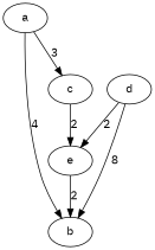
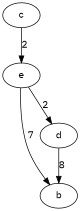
  digraph {
    fontname="IBM Plex Mono"
    node [fontname="IBM Plex Mono"]
    edge [fontname="IBM Plex Mono" weight=7]
-   n1 [label=a]
    n2 [label=b]
    n3 [label=c]
    n4 [label=e]
    n5 [label=d]
-   n1 -> n2 [label=4 weight=4]
-   n1 -> n3 [label=3 weight=3]
    n3 -> n4 [label=2]
-   n4 -> n2 [label=2]
-   n5 -> n4 [label=2 weight=2]
+   n4 -> n2 [label=7]
+   n4 -> n5 [label=2 weight=2]
    n5 -> n2 [label=8 weight=8]
  }
